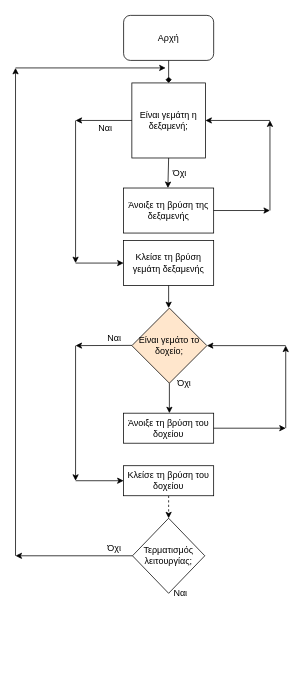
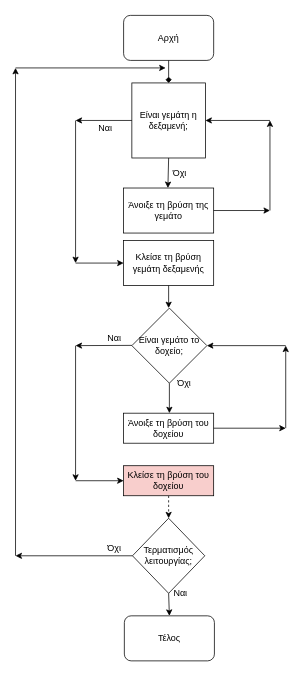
  <mxCell id="0" />
  <mxCell id="1" parent="0" />
  <mxCell id="2" value="Αρχή" style="rounded=1;whiteSpace=wrap;html=1;" parent="1" vertex="1"><mxGeometry x="164" width="120" height="60" as="geometry" y="20" /></mxCell>
  <mxCell id="3" value="" style="endArrow=diamond;html=1;exitX=0.5;exitY=1;exitDx=0;exitDy=0;entryX=0.5;entryY=0;entryDx=0;entryDy=0;" parent="1" source="2" target="4" edge="1"><mxGeometry width="50" height="50" relative="1" as="geometry"><mxPoint x="200" y="130" as="sourcePoint" /><mxPoint x="225" y="120" as="targetPoint" /></mxGeometry></mxCell>
  <mxCell id="4" value="&lt;font style=&quot;font-size: 12px&quot;&gt;Είναι γεμάτη η δεξαμενή;&lt;/font&gt;" style="whiteSpace=wrap;html=1;rounded=0;" parent="1" vertex="1"><mxGeometry x="175" y="110" width="98" height="100" as="geometry" /></mxCell>
  <mxCell id="5" value="" style="endArrow=classic;html=1;exitX=0;exitY=0.5;exitDx=0;exitDy=0;" parent="1" source="4" edge="1"><mxGeometry width="50" height="50" relative="1" as="geometry"><mxPoint x="229.5" y="350" as="sourcePoint" /><mxPoint x="100" y="160" as="targetPoint" /></mxGeometry></mxCell>
  <mxCell id="6" value="Ναι" style="text;html=1;strokeColor=none;fillColor=none;align=center;verticalAlign=middle;whiteSpace=wrap;rounded=0;" parent="1" vertex="1"><mxGeometry x="119.5" y="160" width="40" height="20" as="geometry" /></mxCell>
  <mxCell id="7" value="" style="endArrow=classic;html=1;" parent="1" edge="1"><mxGeometry width="50" height="50" relative="1" as="geometry"><mxPoint x="100" y="160" as="sourcePoint" /><mxPoint x="100" y="350" as="targetPoint" /></mxGeometry></mxCell>
  <mxCell id="8" value="Κλείσε τη βρύση γεμάτη δεξαμενής" style="rounded=0;whiteSpace=wrap;html=1;" parent="1" vertex="1"><mxGeometry x="164" y="320" width="120" height="60" as="geometry" /></mxCell>
  <mxCell id="9" value="" style="endArrow=classic;html=1;exitX=0.5;exitY=1;exitDx=0;exitDy=0;" parent="1" source="4" edge="1"><mxGeometry width="50" height="50" relative="1" as="geometry"><mxPoint x="229.5" y="340" as="sourcePoint" /><mxPoint x="223" y="250" as="targetPoint" /></mxGeometry></mxCell>
  <mxCell id="10" value="Όχι" style="text;html=1;strokeColor=none;fillColor=none;align=center;verticalAlign=middle;whiteSpace=wrap;rounded=0;" parent="1" vertex="1"><mxGeometry x="219.5" y="250" width="40" height="20" as="geometry" /></mxCell>
  <mxCell id="11" value="" style="endArrow=classic;html=1;entryX=0;entryY=0.5;entryDx=0;entryDy=0;" parent="1" target="8" edge="1"><mxGeometry width="50" height="50" relative="1" as="geometry"><mxPoint x="100" y="350" as="sourcePoint" /><mxPoint x="284.5" y="220" as="targetPoint" /></mxGeometry></mxCell>
- <mxCell id="12" value="Άνοιξε τη βρύση της δεξαμενής" style="rounded=0;whiteSpace=wrap;html=1;" parent="1" vertex="1"><mxGeometry x="164" y="250" width="120" height="60" as="geometry" /></mxCell>
+ <mxCell id="12" value="Άνοιξε τη βρύση της γεμάτο" style="rounded=0;whiteSpace=wrap;html=1;" parent="1" vertex="1"><mxGeometry x="164" y="250" width="120" height="60" as="geometry" /></mxCell>
  <mxCell id="13" value="" style="endArrow=classic;html=1;exitX=1;exitY=0.5;exitDx=0;exitDy=0;" parent="1" source="12" edge="1"><mxGeometry width="50" height="50" relative="1" as="geometry"><mxPoint x="229.5" y="330" as="sourcePoint" /><mxPoint x="359" y="280" as="targetPoint" /></mxGeometry></mxCell>
  <mxCell id="14" value="" style="endArrow=classic;html=1;" parent="1" edge="1"><mxGeometry width="50" height="50" relative="1" as="geometry"><mxPoint x="359" y="280" as="sourcePoint" /><mxPoint x="359" y="160" as="targetPoint" /></mxGeometry></mxCell>
  <mxCell id="15" value="" style="endArrow=classic;html=1;entryX=1;entryY=0.5;entryDx=0;entryDy=0;" parent="1" target="4" edge="1"><mxGeometry width="50" height="50" relative="1" as="geometry"><mxPoint x="359" y="160" as="sourcePoint" /><mxPoint x="279.5" y="280" as="targetPoint" /></mxGeometry></mxCell>
  <mxCell id="16" value="Ναι" style="text;html=1;strokeColor=none;fillColor=none;align=center;verticalAlign=middle;whiteSpace=wrap;rounded=0;" parent="1" vertex="1"><mxGeometry x="132" y="440" width="40" height="20" as="geometry" /></mxCell>
  <mxCell id="17" value="Όχι" style="text;html=1;strokeColor=none;fillColor=none;align=center;verticalAlign=middle;whiteSpace=wrap;rounded=0;" parent="1" vertex="1"><mxGeometry x="225" y="500" width="40" height="20" as="geometry" /></mxCell>
  <mxCell id="18" value="" style="endArrow=classic;html=1;entryX=0;entryY=0.5;entryDx=0;entryDy=0;" parent="1" target="38" edge="1"><mxGeometry width="50" height="50" relative="1" as="geometry"><mxPoint x="100" y="640" as="sourcePoint" /><mxPoint x="164" y="650" as="targetPoint" /></mxGeometry></mxCell>
  <mxCell id="19" value="Άνοιξε τη βρύση του δοχείου" style="rounded=0;whiteSpace=wrap;html=1;" parent="1" vertex="1"><mxGeometry x="164" y="550" width="120" height="40" as="geometry" /></mxCell>
  <mxCell id="20" value="" style="endArrow=classic;html=1;exitX=1;exitY=0.5;exitDx=0;exitDy=0;" parent="1" source="19" edge="1"><mxGeometry width="50" height="50" relative="1" as="geometry"><mxPoint x="229" y="720" as="sourcePoint" /><mxPoint x="380" y="570" as="targetPoint" /></mxGeometry></mxCell>
  <mxCell id="21" value="" style="endArrow=classic;html=1;" parent="1" edge="1"><mxGeometry width="50" height="50" relative="1" as="geometry"><mxPoint x="380" y="460" as="sourcePoint" /><mxPoint x="380" y="460" as="targetPoint" /></mxGeometry></mxCell>
  <mxCell id="22" value="" style="endArrow=classic;html=1;exitX=0.5;exitY=1;exitDx=0;exitDy=0;" parent="1" source="8" edge="1"><mxGeometry width="50" height="50" relative="1" as="geometry"><mxPoint x="230" y="640" as="sourcePoint" /><mxPoint x="224" y="410" as="targetPoint" /></mxGeometry></mxCell>
  <mxCell id="23" value="" style="endArrow=classic;html=1;exitX=0.5;exitY=1;exitDx=0;exitDy=0;entryX=0.5;entryY=0;entryDx=0;entryDy=0;dashed=1;" parent="1" source="38" edge="1" target="24"><mxGeometry width="50" height="50" relative="1" as="geometry"><mxPoint x="224" y="680" as="sourcePoint" /><mxPoint x="224" y="940" as="targetPoint" /></mxGeometry></mxCell>
  <mxCell id="24" value="Τερματισμός λειτουργίας;" style="rhombus;whiteSpace=wrap;html=1;" parent="1" vertex="1"><mxGeometry x="175.82" y="690" width="96.36" height="100" as="geometry" /></mxCell>
+ <mxCell id="25" value="Τέλος" style="rounded=1;whiteSpace=wrap;html=1;" parent="1" vertex="1"><mxGeometry x="165" y="820" width="120" height="60" as="geometry" /></mxCell>
  <mxCell id="26" value="Ναι" style="text;html=1;strokeColor=none;fillColor=none;align=center;verticalAlign=middle;whiteSpace=wrap;rounded=0;" parent="1" vertex="1"><mxGeometry x="219.5" y="780" width="40" height="20" as="geometry" /></mxCell>
  <mxCell id="27" value="" style="endArrow=classic;html=1;exitX=0;exitY=0.5;exitDx=0;exitDy=0;" parent="1" source="24" edge="1"><mxGeometry width="50" height="50" relative="1" as="geometry"><mxPoint x="190" y="840" as="sourcePoint" /><mxPoint x="20" y="740" as="targetPoint" /></mxGeometry></mxCell>
  <mxCell id="28" value="Όχι" style="text;html=1;strokeColor=none;fillColor=none;align=center;verticalAlign=middle;whiteSpace=wrap;rounded=0;" parent="1" vertex="1"><mxGeometry x="132" y="720" width="40" height="20" as="geometry" /></mxCell>
  <mxCell id="29" value="" style="endArrow=classic;html=1;" parent="1" edge="1"><mxGeometry width="50" height="50" relative="1" as="geometry"><mxPoint x="20" y="740" as="sourcePoint" /><mxPoint x="20" y="90" as="targetPoint" /></mxGeometry></mxCell>
  <mxCell id="30" value="" style="endArrow=classic;html=1;" parent="1" edge="1"><mxGeometry width="50" height="50" relative="1" as="geometry"><mxPoint x="20" y="90" as="sourcePoint" /><mxPoint x="220" y="90" as="targetPoint" /></mxGeometry></mxCell>
  <mxCell id="31" value="Όχι" style="text;html=1;strokeColor=none;fillColor=none;align=center;verticalAlign=middle;whiteSpace=wrap;rounded=0;" vertex="1" parent="1"><mxGeometry x="219" y="220" width="40" height="20" as="geometry" /></mxCell>
  <mxCell id="32" value="" style="endArrow=classic;html=1;" edge="1" parent="1"><mxGeometry width="50" height="50" relative="1" as="geometry"><mxPoint x="100" y="460" as="sourcePoint" /><mxPoint x="100" y="640" as="targetPoint" /></mxGeometry></mxCell>
  <mxCell id="33" value="" style="endArrow=classic;html=1;exitX=0;exitY=0.5;exitDx=0;exitDy=0;" edge="1" parent="1"><mxGeometry width="50" height="50" relative="1" as="geometry"><mxPoint x="175" y="459.66" as="sourcePoint" /><mxPoint x="100" y="460" as="targetPoint" /></mxGeometry></mxCell>
- <mxCell id="34" value="&lt;font style=&quot;font-size: 12px&quot;&gt;Είναι γεμάτο το δοχείο;&lt;/font&gt;" style="rhombus;whiteSpace=wrap;html=1;fillColor=#ffe6cc;" vertex="1" parent="1"><mxGeometry x="175" y="410" width="100" height="100" as="geometry" /></mxCell>
+ <mxCell id="34" value="&lt;font style=&quot;font-size: 12px&quot;&gt;Είναι γεμάτο το δοχείο;&lt;/font&gt;" style="rhombus;whiteSpace=wrap;html=1;" vertex="1" parent="1"><mxGeometry x="175" y="410" width="100" height="100" as="geometry" /></mxCell>
  <mxCell id="35" value="" style="endArrow=classic;html=1;exitX=0;exitY=0.5;exitDx=0;exitDy=0;" edge="1" parent="1" source="17"><mxGeometry width="50" height="50" relative="1" as="geometry"><mxPoint x="240" y="480" as="sourcePoint" /><mxPoint x="225" y="550" as="targetPoint" /></mxGeometry></mxCell>
  <mxCell id="36" value="" style="endArrow=classic;html=1;entryX=1;entryY=0.5;entryDx=0;entryDy=0;" edge="1" parent="1" target="34"><mxGeometry width="50" height="50" relative="1" as="geometry"><mxPoint x="380" y="460" as="sourcePoint" /><mxPoint x="380" y="460" as="targetPoint" /></mxGeometry></mxCell>
  <mxCell id="37" value="" style="endArrow=classic;html=1;" edge="1" parent="1"><mxGeometry width="50" height="50" relative="1" as="geometry"><mxPoint x="380" y="570" as="sourcePoint" /><mxPoint x="380" y="460" as="targetPoint" /></mxGeometry></mxCell>
- <mxCell id="38" value="Κλείσε τη βρύση του δοχείου" style="rounded=0;whiteSpace=wrap;html=1;" vertex="1" parent="1"><mxGeometry x="164" y="620" width="120" height="40" as="geometry" /></mxCell>
+ <mxCell id="38" value="Κλείσε τη βρύση του δοχείου" style="rounded=0;whiteSpace=wrap;html=1;fillColor=#f8cecc;" vertex="1" parent="1"><mxGeometry x="164" y="620" width="120" height="40" as="geometry" /></mxCell>
+ <mxCell id="39" value="" style="endArrow=classic;html=1;exitX=0.5;exitY=1;exitDx=0;exitDy=0;entryX=0.5;entryY=0;entryDx=0;entryDy=0;" edge="1" parent="1" source="24" target="25"><mxGeometry width="50" height="50" relative="1" as="geometry"><mxPoint x="234" y="670" as="sourcePoint" /><mxPoint x="234" y="700" as="targetPoint" /></mxGeometry></mxCell>
